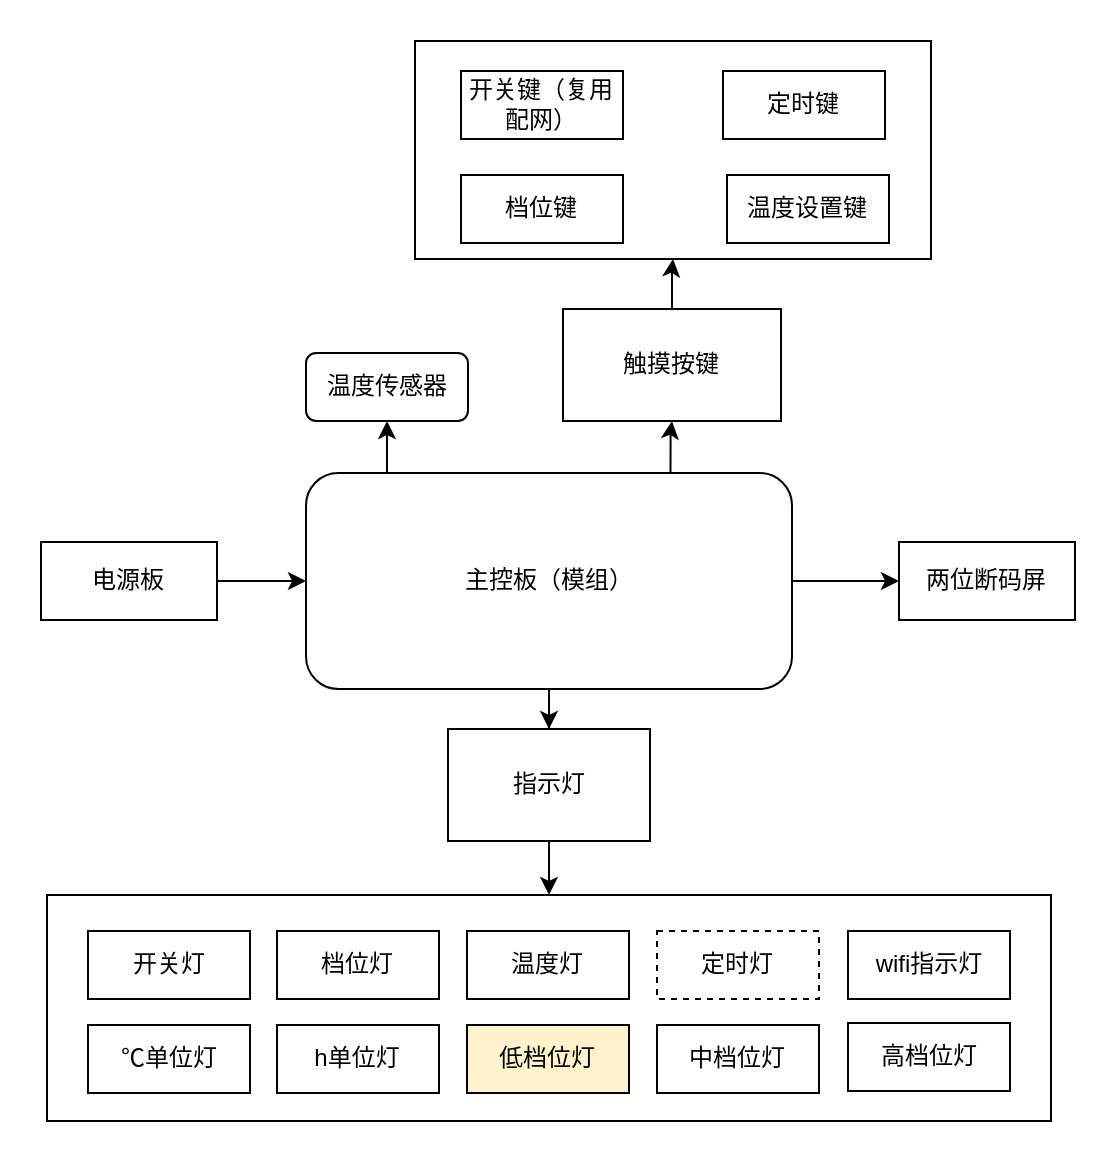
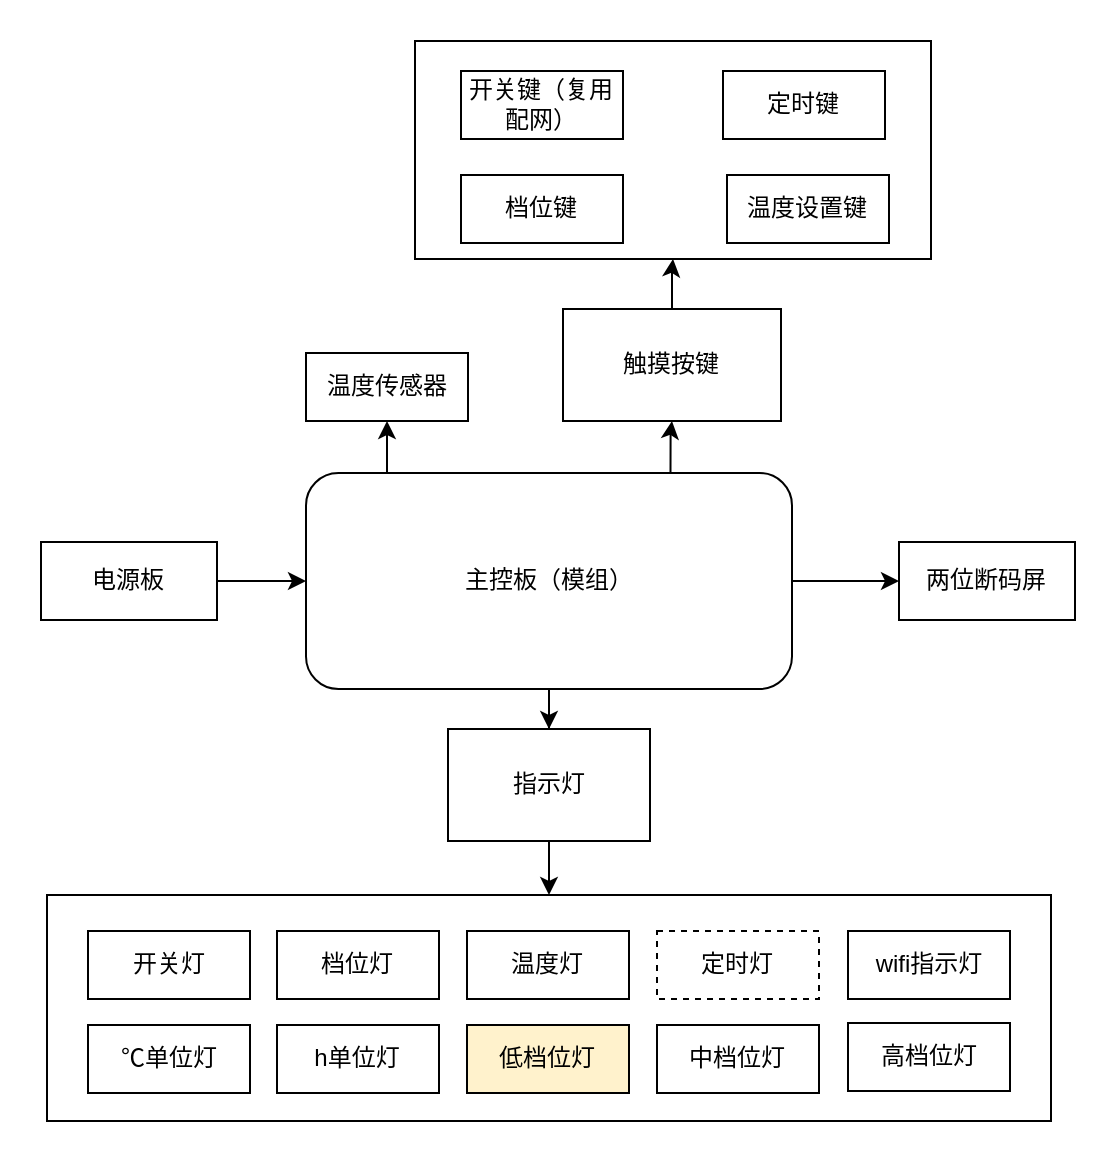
  <mxCell id="0" />
  <mxCell id="1" parent="0" />
  <mxCell id="2" value="" style="edgeStyle=orthogonalEdgeStyle;rounded=0;orthogonalLoop=1;jettySize=auto;html=1;" edge="1" parent="1" source="6" target="11"><mxGeometry relative="1" as="geometry" /></mxCell>
  <mxCell id="3" value="" style="edgeStyle=orthogonalEdgeStyle;rounded=0;orthogonalLoop=1;jettySize=auto;html=1;" edge="1" parent="1" source="6" target="10"><mxGeometry relative="1" as="geometry" /></mxCell>
  <mxCell id="4" style="edgeStyle=orthogonalEdgeStyle;rounded=0;orthogonalLoop=1;jettySize=auto;html=1;exitX=0.25;exitY=0;exitDx=0;exitDy=0;entryX=0.5;entryY=1;entryDx=0;entryDy=0;" edge="1" parent="1" source="6" target="21"><mxGeometry relative="1" as="geometry" /></mxCell>
  <mxCell id="5" style="edgeStyle=orthogonalEdgeStyle;rounded=0;orthogonalLoop=1;jettySize=auto;html=1;exitX=0.75;exitY=0;exitDx=0;exitDy=0;" edge="1" parent="1" source="6" target="8"><mxGeometry relative="1" as="geometry" /></mxCell>
  <mxCell id="6" value="主控板（模组）" style="rounded=1;whiteSpace=wrap;html=1;" vertex="1" parent="1"><mxGeometry x="152.5" y="236" width="243" height="108" as="geometry" /></mxCell>
  <mxCell id="7" value="" style="edgeStyle=orthogonalEdgeStyle;rounded=0;orthogonalLoop=1;jettySize=auto;html=1;" edge="1" parent="1" source="8" target="16"><mxGeometry relative="1" as="geometry" /></mxCell>
  <mxCell id="8" value="触摸按键" style="rounded=0;whiteSpace=wrap;html=1;" vertex="1" parent="1"><mxGeometry x="281" y="154" width="109" height="56" as="geometry" /></mxCell>
  <mxCell id="9" value="" style="edgeStyle=orthogonalEdgeStyle;rounded=0;orthogonalLoop=1;jettySize=auto;html=1;" edge="1" parent="1" source="10" target="30"><mxGeometry relative="1" as="geometry" /></mxCell>
  <mxCell id="10" value="指示灯" style="rounded=0;whiteSpace=wrap;html=1;" vertex="1" parent="1"><mxGeometry x="223.5" y="364" width="101" height="56" as="geometry" /></mxCell>
  <mxCell id="11" value="两位断码屏" style="rounded=0;whiteSpace=wrap;html=1;" vertex="1" parent="1"><mxGeometry x="449" y="270.5" width="88" height="39" as="geometry" /></mxCell>
  <mxCell id="12" value="开关键（复用配网）" style="whiteSpace=wrap;html=1;rounded=0;" vertex="1" parent="1"><mxGeometry x="230" y="35" width="81" height="34" as="geometry" /></mxCell>
  <mxCell id="13" value="档位键" style="whiteSpace=wrap;html=1;rounded=0;" vertex="1" parent="1"><mxGeometry x="230" y="87" width="81" height="34" as="geometry" /></mxCell>
  <mxCell id="14" value="定时键" style="whiteSpace=wrap;html=1;rounded=0;" vertex="1" parent="1"><mxGeometry x="361" y="35" width="81" height="34" as="geometry" /></mxCell>
  <mxCell id="15" value="温度设置键" style="whiteSpace=wrap;html=1;rounded=0;" vertex="1" parent="1"><mxGeometry x="363" y="87" width="81" height="34" as="geometry" /></mxCell>
  <mxCell id="16" value="" style="rounded=0;whiteSpace=wrap;html=1;fillColor=none;" vertex="1" parent="1"><mxGeometry x="207" y="20" width="258" height="109" as="geometry" /></mxCell>
  <mxCell id="17" value="开关灯" style="whiteSpace=wrap;html=1;rounded=0;" vertex="1" parent="1"><mxGeometry x="43.5" y="465" width="81" height="34" as="geometry" /></mxCell>
  <mxCell id="18" value="档位灯" style="whiteSpace=wrap;html=1;rounded=0;" vertex="1" parent="1"><mxGeometry x="138" y="465" width="81" height="34" as="geometry" /></mxCell>
  <mxCell id="19" value="温度灯" style="whiteSpace=wrap;html=1;rounded=0;" vertex="1" parent="1"><mxGeometry x="233" y="465" width="81" height="34" as="geometry" /></mxCell>
  <mxCell id="20" value="定时灯" style="whiteSpace=wrap;html=1;rounded=0;dashed=1;" vertex="1" parent="1"><mxGeometry x="328" y="465" width="81" height="34" as="geometry" /></mxCell>
- <mxCell id="21" value="温度传感器" style="whiteSpace=wrap;html=1;rounded=1;" vertex="1" parent="1"><mxGeometry x="152.5" y="176" width="81" height="34" as="geometry" /></mxCell>
+ <mxCell id="21" value="温度传感器" style="whiteSpace=wrap;html=1;rounded=0;" vertex="1" parent="1"><mxGeometry x="152.5" y="176" width="81" height="34" as="geometry" /></mxCell>
  <mxCell id="22" value="℃单位灯" style="whiteSpace=wrap;html=1;rounded=0;" vertex="1" parent="1"><mxGeometry x="43.5" y="512" width="81" height="34" as="geometry" /></mxCell>
  <mxCell id="23" value="h单位灯" style="whiteSpace=wrap;html=1;rounded=0;" vertex="1" parent="1"><mxGeometry x="138" y="512" width="81" height="34" as="geometry" /></mxCell>
  <mxCell id="24" value="wifi指示灯" style="whiteSpace=wrap;html=1;rounded=0;" vertex="1" parent="1"><mxGeometry x="423.5" y="465" width="81" height="34" as="geometry" /></mxCell>
  <mxCell id="25" value="低档位灯" style="whiteSpace=wrap;html=1;rounded=0;fillColor=#fff2cc;" vertex="1" parent="1"><mxGeometry x="233" y="512" width="81" height="34" as="geometry" /></mxCell>
  <mxCell id="26" value="中档位灯" style="whiteSpace=wrap;html=1;rounded=0;" vertex="1" parent="1"><mxGeometry x="328" y="512" width="81" height="34" as="geometry" /></mxCell>
  <mxCell id="27" value="高档位灯" style="whiteSpace=wrap;html=1;rounded=0;" vertex="1" parent="1"><mxGeometry x="423.5" y="511" width="81" height="34" as="geometry" /></mxCell>
  <mxCell id="28" value="" style="edgeStyle=orthogonalEdgeStyle;rounded=0;orthogonalLoop=1;jettySize=auto;html=1;" edge="1" parent="1" source="29" target="6"><mxGeometry relative="1" as="geometry" /></mxCell>
  <mxCell id="29" value="电源板" style="rounded=0;whiteSpace=wrap;html=1;" vertex="1" parent="1"><mxGeometry x="20" y="270.5" width="88" height="39" as="geometry" /></mxCell>
  <mxCell id="30" value="" style="rounded=0;whiteSpace=wrap;html=1;fillColor=none;" vertex="1" parent="1"><mxGeometry x="23" y="447" width="502" height="113" as="geometry" /></mxCell>
